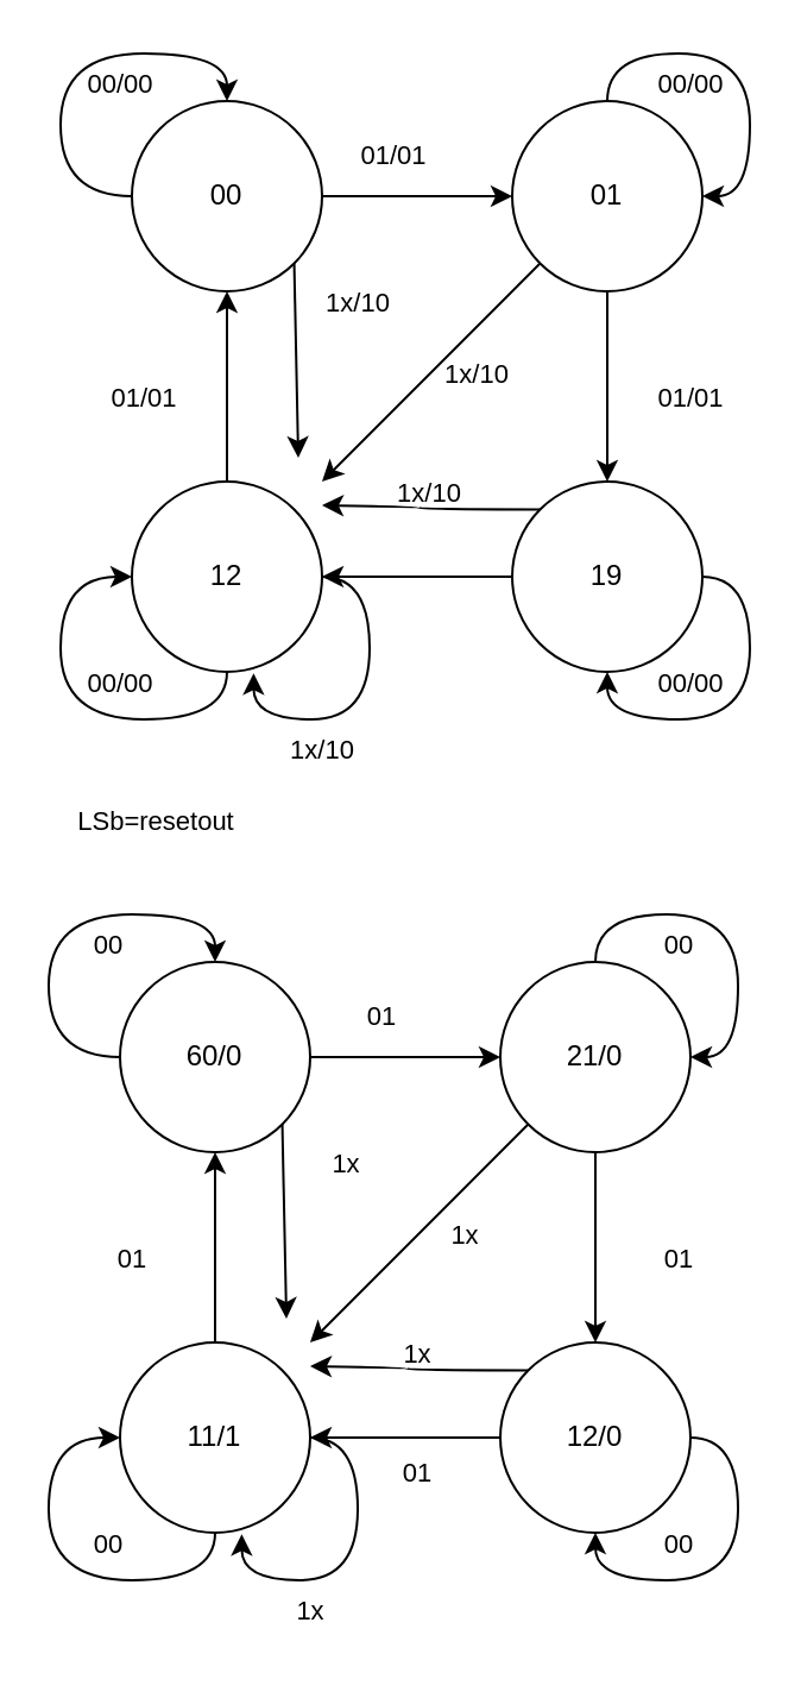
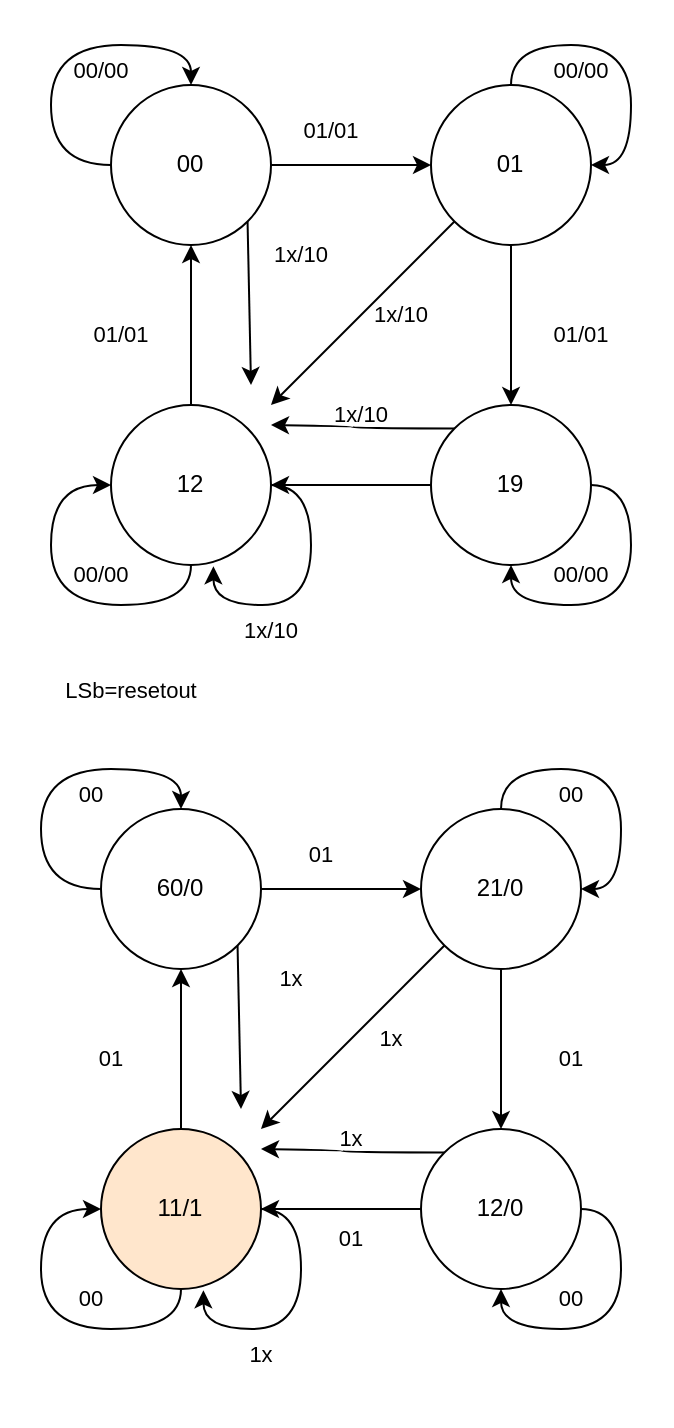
  <mxCell id="0" />
  <mxCell id="1" parent="0" />
  <mxCell id="2" style="edgeStyle=orthogonalEdgeStyle;shape=connector;curved=1;rounded=0;orthogonalLoop=1;jettySize=auto;html=1;exitX=1;exitY=0.5;exitDx=0;exitDy=0;entryX=0;entryY=0.5;entryDx=0;entryDy=0;labelBackgroundColor=default;strokeColor=default;align=center;verticalAlign=middle;fontFamily=Helvetica;fontSize=11;fontColor=default;endArrow=classic;" edge="1" parent="1" source="4" target="7"><mxGeometry relative="1" as="geometry" /></mxCell>
  <mxCell id="3" style="shape=connector;rounded=0;orthogonalLoop=1;jettySize=auto;html=1;exitX=1;exitY=1;exitDx=0;exitDy=0;labelBackgroundColor=default;strokeColor=default;align=center;verticalAlign=middle;fontFamily=Helvetica;fontSize=11;fontColor=default;endArrow=classic;" edge="1" parent="1" source="4"><mxGeometry relative="1" as="geometry"><mxPoint x="125" y="192" as="targetPoint" /></mxGeometry></mxCell>
  <mxCell id="4" value="00" style="ellipse;whiteSpace=wrap;html=1;" vertex="1" parent="1"><mxGeometry x="55" y="42" width="80" height="80" as="geometry" /></mxCell>
  <mxCell id="5" style="edgeStyle=orthogonalEdgeStyle;shape=connector;curved=1;rounded=0;orthogonalLoop=1;jettySize=auto;html=1;exitX=0.5;exitY=1;exitDx=0;exitDy=0;labelBackgroundColor=default;strokeColor=default;align=center;verticalAlign=middle;fontFamily=Helvetica;fontSize=11;fontColor=default;endArrow=classic;" edge="1" parent="1" source="7" target="12"><mxGeometry relative="1" as="geometry" /></mxCell>
  <mxCell id="6" style="shape=connector;rounded=0;orthogonalLoop=1;jettySize=auto;html=1;exitX=0;exitY=1;exitDx=0;exitDy=0;labelBackgroundColor=default;strokeColor=default;align=center;verticalAlign=middle;fontFamily=Helvetica;fontSize=11;fontColor=default;endArrow=classic;" edge="1" parent="1" source="7"><mxGeometry relative="1" as="geometry"><mxPoint x="135" y="202" as="targetPoint" /></mxGeometry></mxCell>
  <mxCell id="7" value="01" style="ellipse;whiteSpace=wrap;html=1;" vertex="1" parent="1"><mxGeometry x="215" y="42" width="80" height="80" as="geometry" /></mxCell>
  <mxCell id="8" style="edgeStyle=orthogonalEdgeStyle;shape=connector;curved=1;rounded=0;orthogonalLoop=1;jettySize=auto;html=1;exitX=0.5;exitY=0;exitDx=0;exitDy=0;entryX=0.5;entryY=1;entryDx=0;entryDy=0;labelBackgroundColor=default;strokeColor=default;align=center;verticalAlign=middle;fontFamily=Helvetica;fontSize=11;fontColor=default;endArrow=classic;" edge="1" parent="1" source="9" target="4"><mxGeometry relative="1" as="geometry" /></mxCell>
  <mxCell id="9" value="12" style="ellipse;whiteSpace=wrap;html=1;" vertex="1" parent="1"><mxGeometry x="55" y="202" width="80" height="80" as="geometry" /></mxCell>
  <mxCell id="10" style="edgeStyle=orthogonalEdgeStyle;shape=connector;curved=1;rounded=0;orthogonalLoop=1;jettySize=auto;html=1;exitX=0;exitY=0.5;exitDx=0;exitDy=0;entryX=1;entryY=0.5;entryDx=0;entryDy=0;labelBackgroundColor=default;strokeColor=default;align=center;verticalAlign=middle;fontFamily=Helvetica;fontSize=11;fontColor=default;endArrow=classic;" edge="1" parent="1" source="12" target="9"><mxGeometry relative="1" as="geometry" /></mxCell>
  <mxCell id="11" style="edgeStyle=orthogonalEdgeStyle;shape=connector;curved=1;rounded=0;orthogonalLoop=1;jettySize=auto;html=1;exitX=0;exitY=0;exitDx=0;exitDy=0;labelBackgroundColor=default;strokeColor=default;align=center;verticalAlign=middle;fontFamily=Helvetica;fontSize=11;fontColor=default;endArrow=classic;" edge="1" parent="1" source="12"><mxGeometry relative="1" as="geometry"><mxPoint x="135" y="212" as="targetPoint" /></mxGeometry></mxCell>
  <mxCell id="12" value="19" style="ellipse;whiteSpace=wrap;html=1;" vertex="1" parent="1"><mxGeometry x="215" y="202" width="80" height="80" as="geometry" /></mxCell>
  <mxCell id="13" style="edgeStyle=orthogonalEdgeStyle;shape=connector;curved=1;rounded=0;orthogonalLoop=1;jettySize=auto;html=1;exitX=0;exitY=0.5;exitDx=0;exitDy=0;entryX=0.5;entryY=0;entryDx=0;entryDy=0;labelBackgroundColor=default;strokeColor=default;align=center;verticalAlign=middle;fontFamily=Helvetica;fontSize=11;fontColor=default;endArrow=classic;" edge="1" parent="1" source="4" target="4"><mxGeometry relative="1" as="geometry"><Array as="points"><mxPoint x="25" y="82" /><mxPoint x="25" y="22" /><mxPoint x="95" y="22" /></Array></mxGeometry></mxCell>
  <mxCell id="14" style="edgeStyle=orthogonalEdgeStyle;shape=connector;curved=1;rounded=0;orthogonalLoop=1;jettySize=auto;html=1;exitX=0.5;exitY=0;exitDx=0;exitDy=0;entryX=1;entryY=0.5;entryDx=0;entryDy=0;labelBackgroundColor=default;strokeColor=default;align=center;verticalAlign=middle;fontFamily=Helvetica;fontSize=11;fontColor=default;endArrow=classic;" edge="1" parent="1" source="7" target="7"><mxGeometry relative="1" as="geometry" /></mxCell>
  <mxCell id="15" style="edgeStyle=orthogonalEdgeStyle;shape=connector;curved=1;rounded=0;orthogonalLoop=1;jettySize=auto;html=1;exitX=1;exitY=0.5;exitDx=0;exitDy=0;entryX=0.5;entryY=1;entryDx=0;entryDy=0;labelBackgroundColor=default;strokeColor=default;align=center;verticalAlign=middle;fontFamily=Helvetica;fontSize=11;fontColor=default;endArrow=classic;" edge="1" parent="1" source="12" target="12"><mxGeometry relative="1" as="geometry" /></mxCell>
  <mxCell id="16" style="edgeStyle=orthogonalEdgeStyle;shape=connector;curved=1;rounded=0;orthogonalLoop=1;jettySize=auto;html=1;exitX=0.5;exitY=1;exitDx=0;exitDy=0;entryX=0;entryY=0.5;entryDx=0;entryDy=0;labelBackgroundColor=default;strokeColor=default;align=center;verticalAlign=middle;fontFamily=Helvetica;fontSize=11;fontColor=default;endArrow=classic;" edge="1" parent="1" source="9" target="9"><mxGeometry relative="1" as="geometry"><Array as="points"><mxPoint x="95" y="302" /><mxPoint x="25" y="302" /><mxPoint x="25" y="242" /></Array></mxGeometry></mxCell>
  <mxCell id="17" value="00/00" style="text;html=1;align=center;verticalAlign=middle;resizable=0;points=[];autosize=1;strokeColor=none;fillColor=none;fontSize=11;fontFamily=Helvetica;fontColor=default;" vertex="1" parent="1"><mxGeometry x="25" y="20" width="50" height="30" as="geometry" /></mxCell>
  <mxCell id="18" value="01/01" style="text;html=1;align=center;verticalAlign=middle;resizable=0;points=[];autosize=1;strokeColor=none;fillColor=none;fontSize=11;fontFamily=Helvetica;fontColor=default;" vertex="1" parent="1"><mxGeometry x="140" y="50" width="50" height="30" as="geometry" /></mxCell>
  <mxCell id="19" value="01/01" style="text;html=1;align=center;verticalAlign=middle;resizable=0;points=[];autosize=1;strokeColor=none;fillColor=none;fontSize=11;fontFamily=Helvetica;fontColor=default;" vertex="1" parent="1"><mxGeometry x="35" y="152" width="50" height="30" as="geometry" /></mxCell>
  <mxCell id="20" value="01/01" style="text;html=1;align=center;verticalAlign=middle;resizable=0;points=[];autosize=1;strokeColor=none;fillColor=none;fontSize=11;fontFamily=Helvetica;fontColor=default;" vertex="1" parent="1"><mxGeometry x="265" y="152" width="50" height="30" as="geometry" /></mxCell>
  <mxCell id="21" value="00/00" style="text;html=1;align=center;verticalAlign=middle;resizable=0;points=[];autosize=1;strokeColor=none;fillColor=none;fontSize=11;fontFamily=Helvetica;fontColor=default;" vertex="1" parent="1"><mxGeometry x="265" y="20" width="50" height="30" as="geometry" /></mxCell>
  <mxCell id="22" value="00/00" style="text;html=1;align=center;verticalAlign=middle;resizable=0;points=[];autosize=1;strokeColor=none;fillColor=none;fontSize=11;fontFamily=Helvetica;fontColor=default;" vertex="1" parent="1"><mxGeometry x="265" y="272" width="50" height="30" as="geometry" /></mxCell>
  <mxCell id="23" value="00/00" style="text;html=1;align=center;verticalAlign=middle;resizable=0;points=[];autosize=1;strokeColor=none;fillColor=none;fontSize=11;fontFamily=Helvetica;fontColor=default;" vertex="1" parent="1"><mxGeometry x="25" y="272" width="50" height="30" as="geometry" /></mxCell>
  <mxCell id="24" value="1x/10" style="text;html=1;align=center;verticalAlign=middle;resizable=0;points=[];autosize=1;strokeColor=none;fillColor=none;fontSize=11;fontFamily=Helvetica;fontColor=default;" vertex="1" parent="1"><mxGeometry x="125" y="112" width="50" height="30" as="geometry" /></mxCell>
  <mxCell id="25" value="1x/10" style="text;html=1;align=center;verticalAlign=middle;resizable=0;points=[];autosize=1;strokeColor=none;fillColor=none;fontSize=11;fontFamily=Helvetica;fontColor=default;" vertex="1" parent="1"><mxGeometry x="175" y="142" width="50" height="30" as="geometry" /></mxCell>
  <mxCell id="26" value="1x/10" style="text;html=1;align=center;verticalAlign=middle;resizable=0;points=[];autosize=1;strokeColor=none;fillColor=none;fontSize=11;fontFamily=Helvetica;fontColor=default;" vertex="1" parent="1"><mxGeometry x="155" y="192" width="50" height="30" as="geometry" /></mxCell>
  <mxCell id="27" value="LSb=resetout" style="text;html=1;align=center;verticalAlign=middle;resizable=0;points=[];autosize=1;strokeColor=none;fillColor=none;fontSize=11;fontFamily=Helvetica;fontColor=default;" vertex="1" parent="1"><mxGeometry x="20" y="330" width="90" height="30" as="geometry" /></mxCell>
  <mxCell id="28" style="edgeStyle=orthogonalEdgeStyle;shape=connector;curved=1;rounded=0;orthogonalLoop=1;jettySize=auto;html=1;exitX=1;exitY=0.5;exitDx=0;exitDy=0;entryX=0.64;entryY=1.008;entryDx=0;entryDy=0;labelBackgroundColor=default;strokeColor=default;align=center;verticalAlign=middle;fontFamily=Helvetica;fontSize=11;fontColor=default;endArrow=classic;entryPerimeter=0;" edge="1" parent="1" source="9" target="9"><mxGeometry relative="1" as="geometry" /></mxCell>
  <mxCell id="29" value="1x/10" style="text;html=1;align=center;verticalAlign=middle;resizable=0;points=[];autosize=1;strokeColor=none;fillColor=none;fontSize=11;fontFamily=Helvetica;fontColor=default;" vertex="1" parent="1"><mxGeometry x="110" y="300" width="50" height="30" as="geometry" /></mxCell>
  <mxCell id="30" style="edgeStyle=orthogonalEdgeStyle;shape=connector;curved=1;rounded=0;orthogonalLoop=1;jettySize=auto;html=1;exitX=1;exitY=0.5;exitDx=0;exitDy=0;entryX=0;entryY=0.5;entryDx=0;entryDy=0;labelBackgroundColor=default;strokeColor=default;align=center;verticalAlign=middle;fontFamily=Helvetica;fontSize=11;fontColor=default;endArrow=classic;" edge="1" parent="1" source="32" target="35"><mxGeometry relative="1" as="geometry" /></mxCell>
  <mxCell id="31" style="shape=connector;rounded=0;orthogonalLoop=1;jettySize=auto;html=1;exitX=1;exitY=1;exitDx=0;exitDy=0;labelBackgroundColor=default;strokeColor=default;align=center;verticalAlign=middle;fontFamily=Helvetica;fontSize=11;fontColor=default;endArrow=classic;" edge="1" parent="1" source="32"><mxGeometry relative="1" as="geometry"><mxPoint x="120" y="554" as="targetPoint" /></mxGeometry></mxCell>
  <mxCell id="32" value="60/0" style="ellipse;whiteSpace=wrap;html=1;" vertex="1" parent="1"><mxGeometry x="50" y="404" width="80" height="80" as="geometry" /></mxCell>
  <mxCell id="33" style="edgeStyle=orthogonalEdgeStyle;shape=connector;curved=1;rounded=0;orthogonalLoop=1;jettySize=auto;html=1;exitX=0.5;exitY=1;exitDx=0;exitDy=0;labelBackgroundColor=default;strokeColor=default;align=center;verticalAlign=middle;fontFamily=Helvetica;fontSize=11;fontColor=default;endArrow=classic;" edge="1" parent="1" source="35" target="40"><mxGeometry relative="1" as="geometry" /></mxCell>
  <mxCell id="34" style="shape=connector;rounded=0;orthogonalLoop=1;jettySize=auto;html=1;exitX=0;exitY=1;exitDx=0;exitDy=0;labelBackgroundColor=default;strokeColor=default;align=center;verticalAlign=middle;fontFamily=Helvetica;fontSize=11;fontColor=default;endArrow=classic;" edge="1" parent="1" source="35"><mxGeometry relative="1" as="geometry"><mxPoint x="130" y="564" as="targetPoint" /></mxGeometry></mxCell>
  <mxCell id="35" value="21/0" style="ellipse;whiteSpace=wrap;html=1;" vertex="1" parent="1"><mxGeometry x="210" y="404" width="80" height="80" as="geometry" /></mxCell>
  <mxCell id="36" style="edgeStyle=orthogonalEdgeStyle;shape=connector;curved=1;rounded=0;orthogonalLoop=1;jettySize=auto;html=1;exitX=0.5;exitY=0;exitDx=0;exitDy=0;entryX=0.5;entryY=1;entryDx=0;entryDy=0;labelBackgroundColor=default;strokeColor=default;align=center;verticalAlign=middle;fontFamily=Helvetica;fontSize=11;fontColor=default;endArrow=classic;" edge="1" parent="1" source="37" target="32"><mxGeometry relative="1" as="geometry" /></mxCell>
- <mxCell id="37" value="11/1" style="ellipse;whiteSpace=wrap;html=1;" vertex="1" parent="1"><mxGeometry x="50" y="564" width="80" height="80" as="geometry" /></mxCell>
+ <mxCell id="37" value="11/1" style="ellipse;whiteSpace=wrap;html=1;fillColor=#ffe6cc;" vertex="1" parent="1"><mxGeometry x="50" y="564" width="80" height="80" as="geometry" /></mxCell>
  <mxCell id="38" style="edgeStyle=orthogonalEdgeStyle;shape=connector;curved=1;rounded=0;orthogonalLoop=1;jettySize=auto;html=1;exitX=0;exitY=0.5;exitDx=0;exitDy=0;entryX=1;entryY=0.5;entryDx=0;entryDy=0;labelBackgroundColor=default;strokeColor=default;align=center;verticalAlign=middle;fontFamily=Helvetica;fontSize=11;fontColor=default;endArrow=classic;" edge="1" parent="1" source="40" target="37"><mxGeometry relative="1" as="geometry" /></mxCell>
  <mxCell id="39" style="edgeStyle=orthogonalEdgeStyle;shape=connector;curved=1;rounded=0;orthogonalLoop=1;jettySize=auto;html=1;exitX=0;exitY=0;exitDx=0;exitDy=0;labelBackgroundColor=default;strokeColor=default;align=center;verticalAlign=middle;fontFamily=Helvetica;fontSize=11;fontColor=default;endArrow=classic;" edge="1" parent="1" source="40"><mxGeometry relative="1" as="geometry"><mxPoint x="130" y="574" as="targetPoint" /></mxGeometry></mxCell>
  <mxCell id="40" value="12/0" style="ellipse;whiteSpace=wrap;html=1;" vertex="1" parent="1"><mxGeometry x="210" y="564" width="80" height="80" as="geometry" /></mxCell>
  <mxCell id="41" style="edgeStyle=orthogonalEdgeStyle;shape=connector;curved=1;rounded=0;orthogonalLoop=1;jettySize=auto;html=1;exitX=0;exitY=0.5;exitDx=0;exitDy=0;entryX=0.5;entryY=0;entryDx=0;entryDy=0;labelBackgroundColor=default;strokeColor=default;align=center;verticalAlign=middle;fontFamily=Helvetica;fontSize=11;fontColor=default;endArrow=classic;" edge="1" parent="1" source="32" target="32"><mxGeometry relative="1" as="geometry"><Array as="points"><mxPoint x="20" y="444" /><mxPoint x="20" y="384" /><mxPoint x="90" y="384" /></Array></mxGeometry></mxCell>
  <mxCell id="42" style="edgeStyle=orthogonalEdgeStyle;shape=connector;curved=1;rounded=0;orthogonalLoop=1;jettySize=auto;html=1;exitX=0.5;exitY=0;exitDx=0;exitDy=0;entryX=1;entryY=0.5;entryDx=0;entryDy=0;labelBackgroundColor=default;strokeColor=default;align=center;verticalAlign=middle;fontFamily=Helvetica;fontSize=11;fontColor=default;endArrow=classic;" edge="1" parent="1" source="35" target="35"><mxGeometry relative="1" as="geometry" /></mxCell>
  <mxCell id="43" style="edgeStyle=orthogonalEdgeStyle;shape=connector;curved=1;rounded=0;orthogonalLoop=1;jettySize=auto;html=1;exitX=1;exitY=0.5;exitDx=0;exitDy=0;entryX=0.5;entryY=1;entryDx=0;entryDy=0;labelBackgroundColor=default;strokeColor=default;align=center;verticalAlign=middle;fontFamily=Helvetica;fontSize=11;fontColor=default;endArrow=classic;" edge="1" parent="1" source="40" target="40"><mxGeometry relative="1" as="geometry" /></mxCell>
  <mxCell id="44" style="edgeStyle=orthogonalEdgeStyle;shape=connector;curved=1;rounded=0;orthogonalLoop=1;jettySize=auto;html=1;exitX=0.5;exitY=1;exitDx=0;exitDy=0;entryX=0;entryY=0.5;entryDx=0;entryDy=0;labelBackgroundColor=default;strokeColor=default;align=center;verticalAlign=middle;fontFamily=Helvetica;fontSize=11;fontColor=default;endArrow=classic;" edge="1" parent="1" source="37" target="37"><mxGeometry relative="1" as="geometry"><Array as="points"><mxPoint x="90" y="664" /><mxPoint x="20" y="664" /><mxPoint x="20" y="604" /></Array></mxGeometry></mxCell>
  <mxCell id="45" value="00" style="text;html=1;align=center;verticalAlign=middle;resizable=0;points=[];autosize=1;strokeColor=none;fillColor=none;fontSize=11;fontFamily=Helvetica;fontColor=default;" vertex="1" parent="1"><mxGeometry x="25" y="382" width="40" height="30" as="geometry" /></mxCell>
  <mxCell id="46" value="01" style="text;html=1;align=center;verticalAlign=middle;resizable=0;points=[];autosize=1;strokeColor=none;fillColor=none;fontSize=11;fontFamily=Helvetica;fontColor=default;" vertex="1" parent="1"><mxGeometry x="140" y="412" width="40" height="30" as="geometry" /></mxCell>
  <mxCell id="47" value="01" style="text;html=1;align=center;verticalAlign=middle;resizable=0;points=[];autosize=1;strokeColor=none;fillColor=none;fontSize=11;fontFamily=Helvetica;fontColor=default;" vertex="1" parent="1"><mxGeometry x="35" y="514" width="40" height="30" as="geometry" /></mxCell>
  <mxCell id="48" value="01" style="text;html=1;align=center;verticalAlign=middle;resizable=0;points=[];autosize=1;strokeColor=none;fillColor=none;fontSize=11;fontFamily=Helvetica;fontColor=default;" vertex="1" parent="1"><mxGeometry x="265" y="514" width="40" height="30" as="geometry" /></mxCell>
  <mxCell id="49" value="01" style="text;html=1;align=center;verticalAlign=middle;resizable=0;points=[];autosize=1;strokeColor=none;fillColor=none;fontSize=11;fontFamily=Helvetica;fontColor=default;" vertex="1" parent="1"><mxGeometry x="155" y="604" width="40" height="30" as="geometry" /></mxCell>
  <mxCell id="50" value="00" style="text;html=1;align=center;verticalAlign=middle;resizable=0;points=[];autosize=1;strokeColor=none;fillColor=none;fontSize=11;fontFamily=Helvetica;fontColor=default;" vertex="1" parent="1"><mxGeometry x="265" y="382" width="40" height="30" as="geometry" /></mxCell>
  <mxCell id="51" value="00" style="text;html=1;align=center;verticalAlign=middle;resizable=0;points=[];autosize=1;strokeColor=none;fillColor=none;fontSize=11;fontFamily=Helvetica;fontColor=default;" vertex="1" parent="1"><mxGeometry x="265" y="634" width="40" height="30" as="geometry" /></mxCell>
  <mxCell id="52" value="00" style="text;html=1;align=center;verticalAlign=middle;resizable=0;points=[];autosize=1;strokeColor=none;fillColor=none;fontSize=11;fontFamily=Helvetica;fontColor=default;" vertex="1" parent="1"><mxGeometry x="25" y="634" width="40" height="30" as="geometry" /></mxCell>
  <mxCell id="53" value="1x" style="text;html=1;align=center;verticalAlign=middle;resizable=0;points=[];autosize=1;strokeColor=none;fillColor=none;fontSize=11;fontFamily=Helvetica;fontColor=default;" vertex="1" parent="1"><mxGeometry x="125" y="474" width="40" height="30" as="geometry" /></mxCell>
  <mxCell id="54" value="1x" style="text;html=1;align=center;verticalAlign=middle;resizable=0;points=[];autosize=1;strokeColor=none;fillColor=none;fontSize=11;fontFamily=Helvetica;fontColor=default;" vertex="1" parent="1"><mxGeometry x="175" y="504" width="40" height="30" as="geometry" /></mxCell>
  <mxCell id="55" value="1x" style="text;html=1;align=center;verticalAlign=middle;resizable=0;points=[];autosize=1;strokeColor=none;fillColor=none;fontSize=11;fontFamily=Helvetica;fontColor=default;" vertex="1" parent="1"><mxGeometry x="155" y="554" width="40" height="30" as="geometry" /></mxCell>
  <mxCell id="56" style="edgeStyle=orthogonalEdgeStyle;shape=connector;curved=1;rounded=0;orthogonalLoop=1;jettySize=auto;html=1;exitX=1;exitY=0.5;exitDx=0;exitDy=0;entryX=0.64;entryY=1.008;entryDx=0;entryDy=0;labelBackgroundColor=default;strokeColor=default;align=center;verticalAlign=middle;fontFamily=Helvetica;fontSize=11;fontColor=default;endArrow=classic;entryPerimeter=0;" edge="1" parent="1" source="37" target="37"><mxGeometry relative="1" as="geometry" /></mxCell>
  <mxCell id="57" value="1x" style="text;html=1;align=center;verticalAlign=middle;resizable=0;points=[];autosize=1;strokeColor=none;fillColor=none;fontSize=11;fontFamily=Helvetica;fontColor=default;" vertex="1" parent="1"><mxGeometry x="110" y="662" width="40" height="30" as="geometry" /></mxCell>
